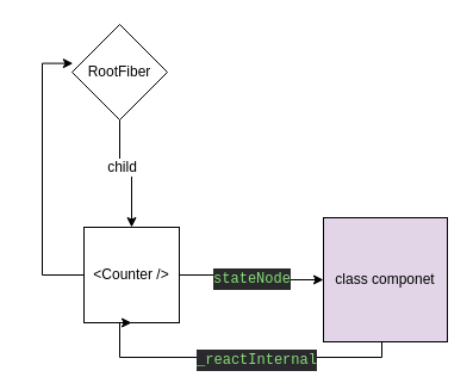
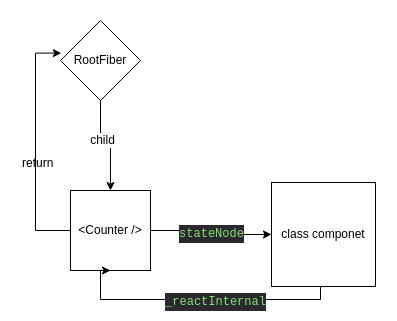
  <mxCell id="0" />
  <mxCell id="1" parent="0" />
  <mxCell id="2" value="" style="edgeStyle=orthogonalEdgeStyle;rounded=0;orthogonalLoop=1;jettySize=auto;html=1;" parent="1" source="4" target="7" edge="1"><mxGeometry relative="1" as="geometry" /></mxCell>
  <mxCell id="3" value="child" style="text;html=1;resizable=0;points=[];align=center;verticalAlign=middle;labelBackgroundColor=#ffffff;" parent="2" vertex="1" connectable="0"><mxGeometry x="-0.23" y="1" relative="1" as="geometry"><mxPoint as="offset" /></mxGeometry></mxCell>
  <mxCell id="4" value="RootFiber&lt;br&gt;" style="rhombus;whiteSpace=wrap;html=1;aspect=fixed;" parent="1" vertex="1"><mxGeometry x="60" y="20" width="80" height="80" as="geometry" /></mxCell>
  <mxCell id="5" style="edgeStyle=orthogonalEdgeStyle;rounded=0;orthogonalLoop=1;jettySize=auto;html=1;entryX=0.01;entryY=0.408;entryDx=0;entryDy=0;entryPerimeter=0;" parent="1" source="7" target="4" edge="1"><mxGeometry relative="1" as="geometry"><Array as="points"><mxPoint x="35" y="230" /><mxPoint x="35" y="53" /></Array></mxGeometry></mxCell>
  <mxCell id="6" value="&lt;div style=&quot;color: rgb(177 , 177 , 179) ; background-color: rgb(42 , 42 , 46) ; font-family: &amp;#34;menlo&amp;#34; , &amp;#34;monaco&amp;#34; , &amp;#34;courier new&amp;#34; , monospace ; font-size: 12px ; line-height: 18px ; white-space: pre&quot;&gt;&lt;span style=&quot;color: #86de74&quot;&gt;stateNode&lt;/span&gt;&lt;/div&gt;" style="edgeStyle=orthogonalEdgeStyle;rounded=0;orthogonalLoop=1;jettySize=auto;html=1;entryX=0;entryY=0.5;entryDx=0;entryDy=0;" parent="1" source="7" target="11" edge="1"><mxGeometry relative="1" as="geometry" /></mxCell>
  <mxCell id="7" value="&amp;lt;Counter /&amp;gt;" style="whiteSpace=wrap;html=1;aspect=fixed;" parent="1" vertex="1"><mxGeometry x="70" y="190" width="80" height="80" as="geometry" /></mxCell>
+ <mxCell id="8" value="return" style="text;html=1;resizable=0;points=[];autosize=1;align=left;verticalAlign=top;spacingTop=-4;" parent="1" vertex="1"><mxGeometry x="20" y="153" width="50" height="20" as="geometry" /></mxCell>
  <mxCell id="9" style="edgeStyle=orthogonalEdgeStyle;rounded=0;orthogonalLoop=1;jettySize=auto;html=1;entryX=0.5;entryY=1;entryDx=0;entryDy=0;" parent="1" source="11" target="7" edge="1"><mxGeometry relative="1" as="geometry"><Array as="points"><mxPoint x="320" y="299" /><mxPoint x="100" y="299" /></Array></mxGeometry></mxCell>
  <mxCell id="10" value="&lt;div style=&quot;color: rgb(177 , 177 , 179) ; background-color: rgb(42 , 42 , 46) ; font-family: &amp;#34;menlo&amp;#34; , &amp;#34;monaco&amp;#34; , &amp;#34;courier new&amp;#34; , monospace ; line-height: 18px ; white-space: pre&quot;&gt;&lt;span style=&quot;color: #86de74&quot;&gt;_reactInternal&lt;/span&gt;&lt;/div&gt;" style="text;html=1;resizable=0;points=[];align=center;verticalAlign=middle;labelBackgroundColor=#ffffff;" parent="9" vertex="1" connectable="0"><mxGeometry x="-0.122" y="1" relative="1" as="geometry"><mxPoint as="offset" /></mxGeometry></mxCell>
- <mxCell id="11" value="class componet" style="whiteSpace=wrap;html=1;aspect=fixed;fillColor=#e1d5e7;" parent="1" vertex="1"><mxGeometry x="271" y="182" width="104" height="104" as="geometry" /></mxCell>
+ <mxCell id="11" value="class componet" style="whiteSpace=wrap;html=1;aspect=fixed;" parent="1" vertex="1"><mxGeometry x="271" y="182" width="104" height="104" as="geometry" /></mxCell>
